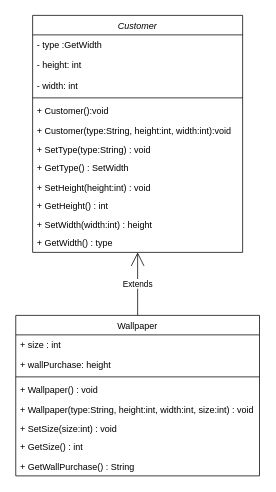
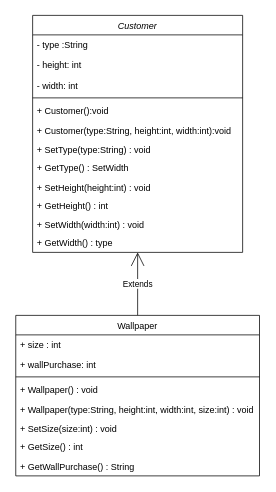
  <mxCell id="0" />
  <mxCell id="1" parent="0" />
  <mxCell id="2" value="Extends" style="endArrow=open;endSize=16;endFill=0;html=1;entryX=0.5;entryY=1;entryDx=0;entryDy=0;exitX=0.5;exitY=0;exitDx=0;exitDy=0;" edge="1" parent="1" source="16" target="3"><mxGeometry width="160" relative="1" as="geometry"><mxPoint x="361" y="350" as="sourcePoint" /><mxPoint x="213" y="350" as="targetPoint" /></mxGeometry></mxCell>
  <mxCell id="3" value="Customer" style="swimlane;fontStyle=2;align=center;verticalAlign=top;childLayout=stackLayout;horizontal=1;startSize=26;horizontalStack=0;resizeParent=1;resizeLast=0;collapsible=1;marginBottom=0;rounded=0;shadow=0;strokeWidth=1;" vertex="1" parent="1"><mxGeometry x="43" y="20" width="280" height="316" as="geometry"><mxRectangle x="230" y="140" width="160" height="26" as="alternateBounds" /></mxGeometry></mxCell>
- <mxCell id="4" value="- type :GetWidth" style="text;align=left;verticalAlign=top;spacingLeft=4;spacingRight=4;overflow=hidden;rotatable=0;points=[[0,0.5],[1,0.5]];portConstraint=eastwest;" vertex="1" parent="3"><mxGeometry y="26" width="280" height="26" as="geometry" /></mxCell>
+ <mxCell id="4" value="- type :String" style="text;align=left;verticalAlign=top;spacingLeft=4;spacingRight=4;overflow=hidden;rotatable=0;points=[[0,0.5],[1,0.5]];portConstraint=eastwest;" vertex="1" parent="3"><mxGeometry y="26" width="280" height="26" as="geometry" /></mxCell>
  <mxCell id="5" value="- height: int" style="text;align=left;verticalAlign=top;spacingLeft=4;spacingRight=4;overflow=hidden;rotatable=0;points=[[0,0.5],[1,0.5]];portConstraint=eastwest;" vertex="1" parent="3"><mxGeometry y="52" width="280" height="28" as="geometry" /></mxCell>
  <mxCell id="6" value="- width: int" style="text;align=left;verticalAlign=top;spacingLeft=4;spacingRight=4;overflow=hidden;rotatable=0;points=[[0,0.5],[1,0.5]];portConstraint=eastwest;rounded=0;shadow=0;html=0;" vertex="1" parent="3"><mxGeometry y="80" width="280" height="26" as="geometry" /></mxCell>
  <mxCell id="7" value="" style="line;html=1;strokeWidth=1;align=left;verticalAlign=middle;spacingTop=-1;spacingLeft=3;spacingRight=3;rotatable=0;labelPosition=right;points=[];portConstraint=eastwest;" vertex="1" parent="3"><mxGeometry y="106" width="280" height="8" as="geometry" /></mxCell>
  <mxCell id="8" value="+ Customer():void" style="text;align=left;verticalAlign=top;spacingLeft=4;spacingRight=4;overflow=hidden;rotatable=0;points=[[0,0.5],[1,0.5]];portConstraint=eastwest;" vertex="1" parent="3"><mxGeometry y="114" width="280" height="26" as="geometry" /></mxCell>
  <mxCell id="9" value="+ Customer(type:String, height:int, width:int):void" style="text;align=left;verticalAlign=top;spacingLeft=4;spacingRight=4;overflow=hidden;rotatable=0;points=[[0,0.5],[1,0.5]];portConstraint=eastwest;" vertex="1" parent="3"><mxGeometry y="140" width="280" height="26" as="geometry" /></mxCell>
  <mxCell id="10" value="+ SetType(type:String) : void" style="text;align=left;verticalAlign=top;spacingLeft=4;spacingRight=4;overflow=hidden;rotatable=0;points=[[0,0.5],[1,0.5]];portConstraint=eastwest;" vertex="1" parent="3"><mxGeometry y="166" width="280" height="24" as="geometry" /></mxCell>
  <mxCell id="11" value="+ GetType() : SetWidth" style="text;align=left;verticalAlign=top;spacingLeft=4;spacingRight=4;overflow=hidden;rotatable=0;points=[[0,0.5],[1,0.5]];portConstraint=eastwest;" vertex="1" parent="3"><mxGeometry y="190" width="280" height="26" as="geometry" /></mxCell>
  <mxCell id="12" value="+ SetHeight(height:int) : void" style="text;align=left;verticalAlign=top;spacingLeft=4;spacingRight=4;overflow=hidden;rotatable=0;points=[[0,0.5],[1,0.5]];portConstraint=eastwest;" vertex="1" parent="3"><mxGeometry y="216" width="280" height="24" as="geometry" /></mxCell>
  <mxCell id="13" value="+ GetHeight() : int" style="text;align=left;verticalAlign=top;spacingLeft=4;spacingRight=4;overflow=hidden;rotatable=0;points=[[0,0.5],[1,0.5]];portConstraint=eastwest;" vertex="1" parent="3"><mxGeometry y="240" width="280" height="26" as="geometry" /></mxCell>
- <mxCell id="14" value="+ SetWidth(width:int) : height" style="text;align=left;verticalAlign=top;spacingLeft=4;spacingRight=4;overflow=hidden;rotatable=0;points=[[0,0.5],[1,0.5]];portConstraint=eastwest;" vertex="1" parent="3"><mxGeometry y="266" width="280" height="24" as="geometry" /></mxCell>
+ <mxCell id="14" value="+ SetWidth(width:int) : void" style="text;align=left;verticalAlign=top;spacingLeft=4;spacingRight=4;overflow=hidden;rotatable=0;points=[[0,0.5],[1,0.5]];portConstraint=eastwest;" vertex="1" parent="3"><mxGeometry y="266" width="280" height="24" as="geometry" /></mxCell>
  <mxCell id="15" value="+ GetWidth() : type" style="text;align=left;verticalAlign=top;spacingLeft=4;spacingRight=4;overflow=hidden;rotatable=0;points=[[0,0.5],[1,0.5]];portConstraint=eastwest;" vertex="1" parent="3"><mxGeometry y="290" width="280" height="26" as="geometry" /></mxCell>
  <mxCell id="16" value="Wallpaper" style="swimlane;fontStyle=0;align=center;verticalAlign=top;childLayout=stackLayout;horizontal=1;startSize=26;horizontalStack=0;resizeParent=1;resizeLast=0;collapsible=1;marginBottom=0;rounded=0;shadow=0;strokeWidth=1;" vertex="1" parent="1"><mxGeometry x="20.5" y="420" width="325" height="214" as="geometry"><mxRectangle x="550" y="140" width="160" height="26" as="alternateBounds" /></mxGeometry></mxCell>
  <mxCell id="17" value="+ size : int" style="text;align=left;verticalAlign=top;spacingLeft=4;spacingRight=4;overflow=hidden;rotatable=0;points=[[0,0.5],[1,0.5]];portConstraint=eastwest;" vertex="1" parent="16"><mxGeometry y="26" width="325" height="26" as="geometry" /></mxCell>
- <mxCell id="18" value="+ wallPurchase: height" style="text;align=left;verticalAlign=top;spacingLeft=4;spacingRight=4;overflow=hidden;rotatable=0;points=[[0,0.5],[1,0.5]];portConstraint=eastwest;" vertex="1" parent="16"><mxGeometry y="52" width="325" height="26" as="geometry" /></mxCell>
+ <mxCell id="18" value="+ wallPurchase: int" style="text;align=left;verticalAlign=top;spacingLeft=4;spacingRight=4;overflow=hidden;rotatable=0;points=[[0,0.5],[1,0.5]];portConstraint=eastwest;" vertex="1" parent="16"><mxGeometry y="52" width="325" height="26" as="geometry" /></mxCell>
  <mxCell id="19" value="" style="line;html=1;strokeWidth=1;align=left;verticalAlign=middle;spacingTop=-1;spacingLeft=3;spacingRight=3;rotatable=0;labelPosition=right;points=[];portConstraint=eastwest;" vertex="1" parent="16"><mxGeometry y="78" width="325" height="8" as="geometry" /></mxCell>
  <mxCell id="20" value="+ Wallpaper() : void" style="text;align=left;verticalAlign=top;spacingLeft=4;spacingRight=4;overflow=hidden;rotatable=0;points=[[0,0.5],[1,0.5]];portConstraint=eastwest;" vertex="1" parent="16"><mxGeometry y="86" width="325" height="26" as="geometry" /></mxCell>
  <mxCell id="21" value="+ Wallpaper(type:String, height:int, width:int, size:int) : void" style="text;align=left;verticalAlign=top;spacingLeft=4;spacingRight=4;overflow=hidden;rotatable=0;points=[[0,0.5],[1,0.5]];portConstraint=eastwest;" vertex="1" parent="16"><mxGeometry y="112" width="325" height="26" as="geometry" /></mxCell>
  <mxCell id="22" value="+ SetSize(size:int) : void" style="text;align=left;verticalAlign=top;spacingLeft=4;spacingRight=4;overflow=hidden;rotatable=0;points=[[0,0.5],[1,0.5]];portConstraint=eastwest;" vertex="1" parent="16"><mxGeometry y="138" width="325" height="24" as="geometry" /></mxCell>
  <mxCell id="23" value="+ GetSize() : int" style="text;align=left;verticalAlign=top;spacingLeft=4;spacingRight=4;overflow=hidden;rotatable=0;points=[[0,0.5],[1,0.5]];portConstraint=eastwest;" vertex="1" parent="16"><mxGeometry y="162" width="325" height="26" as="geometry" /></mxCell>
  <mxCell id="24" value="+ GetWallPurchase() : String" style="text;align=left;verticalAlign=top;spacingLeft=4;spacingRight=4;overflow=hidden;rotatable=0;points=[[0,0.5],[1,0.5]];portConstraint=eastwest;" vertex="1" parent="16"><mxGeometry y="188" width="325" height="26" as="geometry" /></mxCell>
